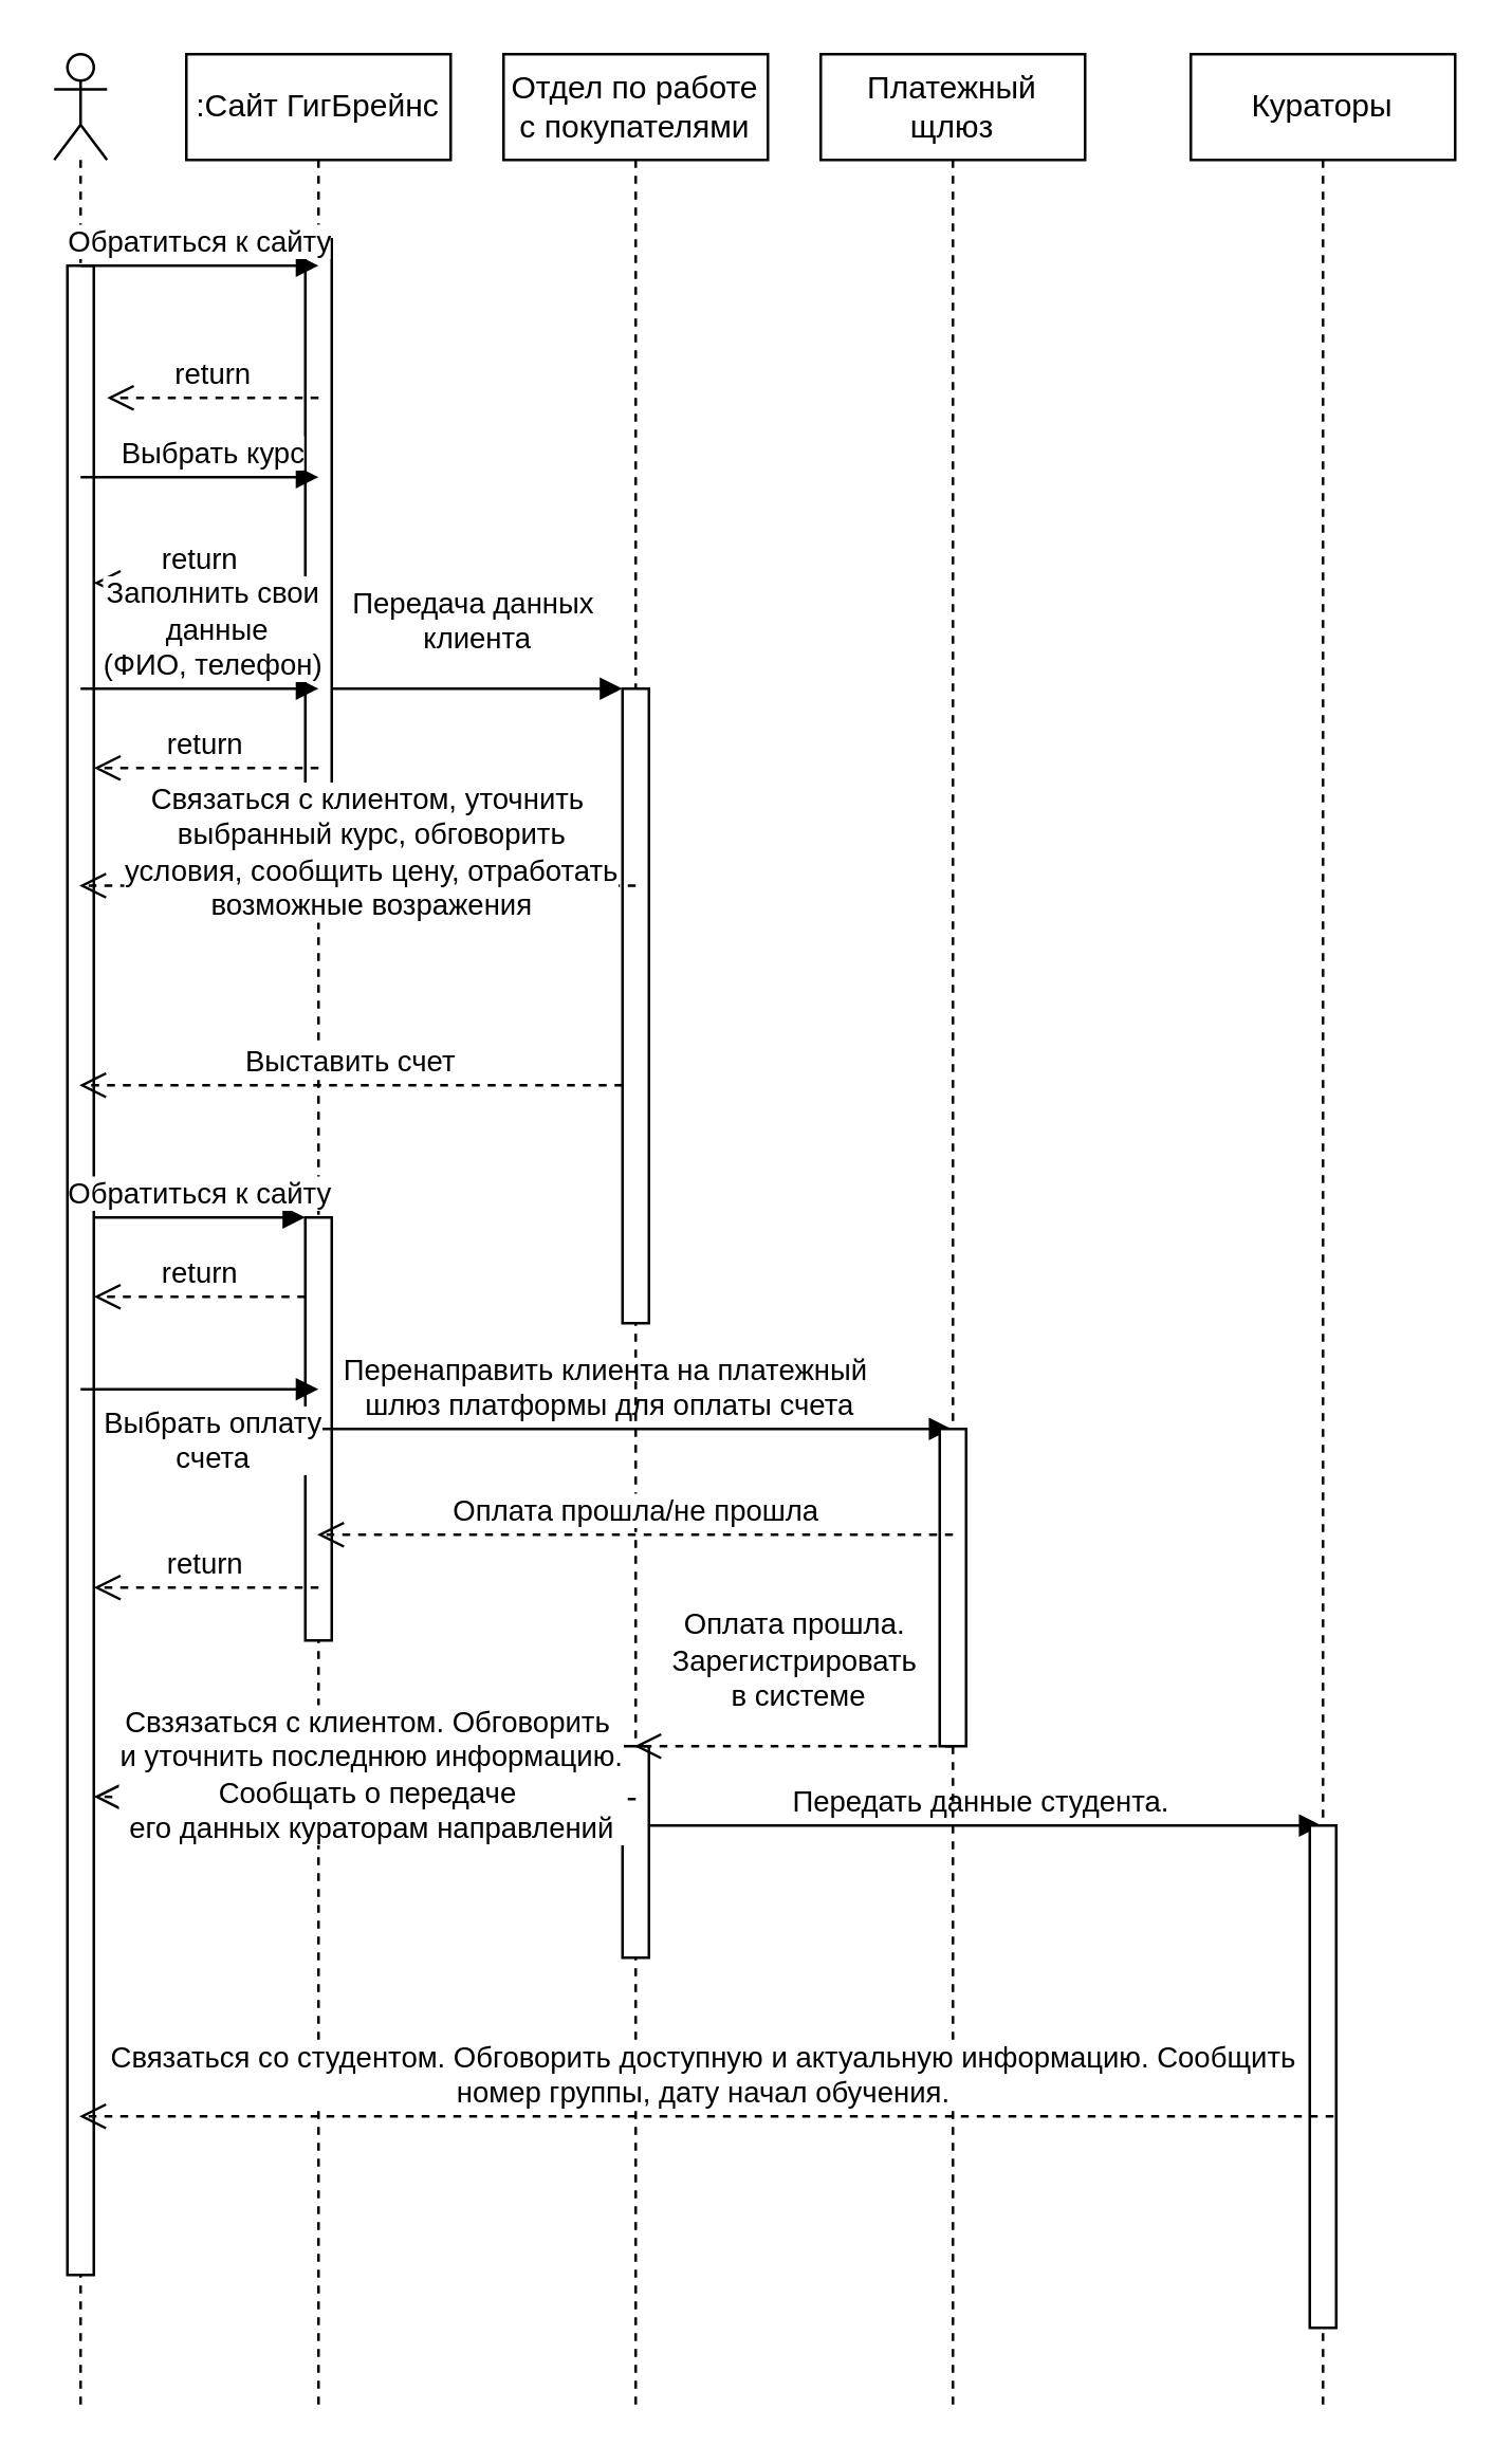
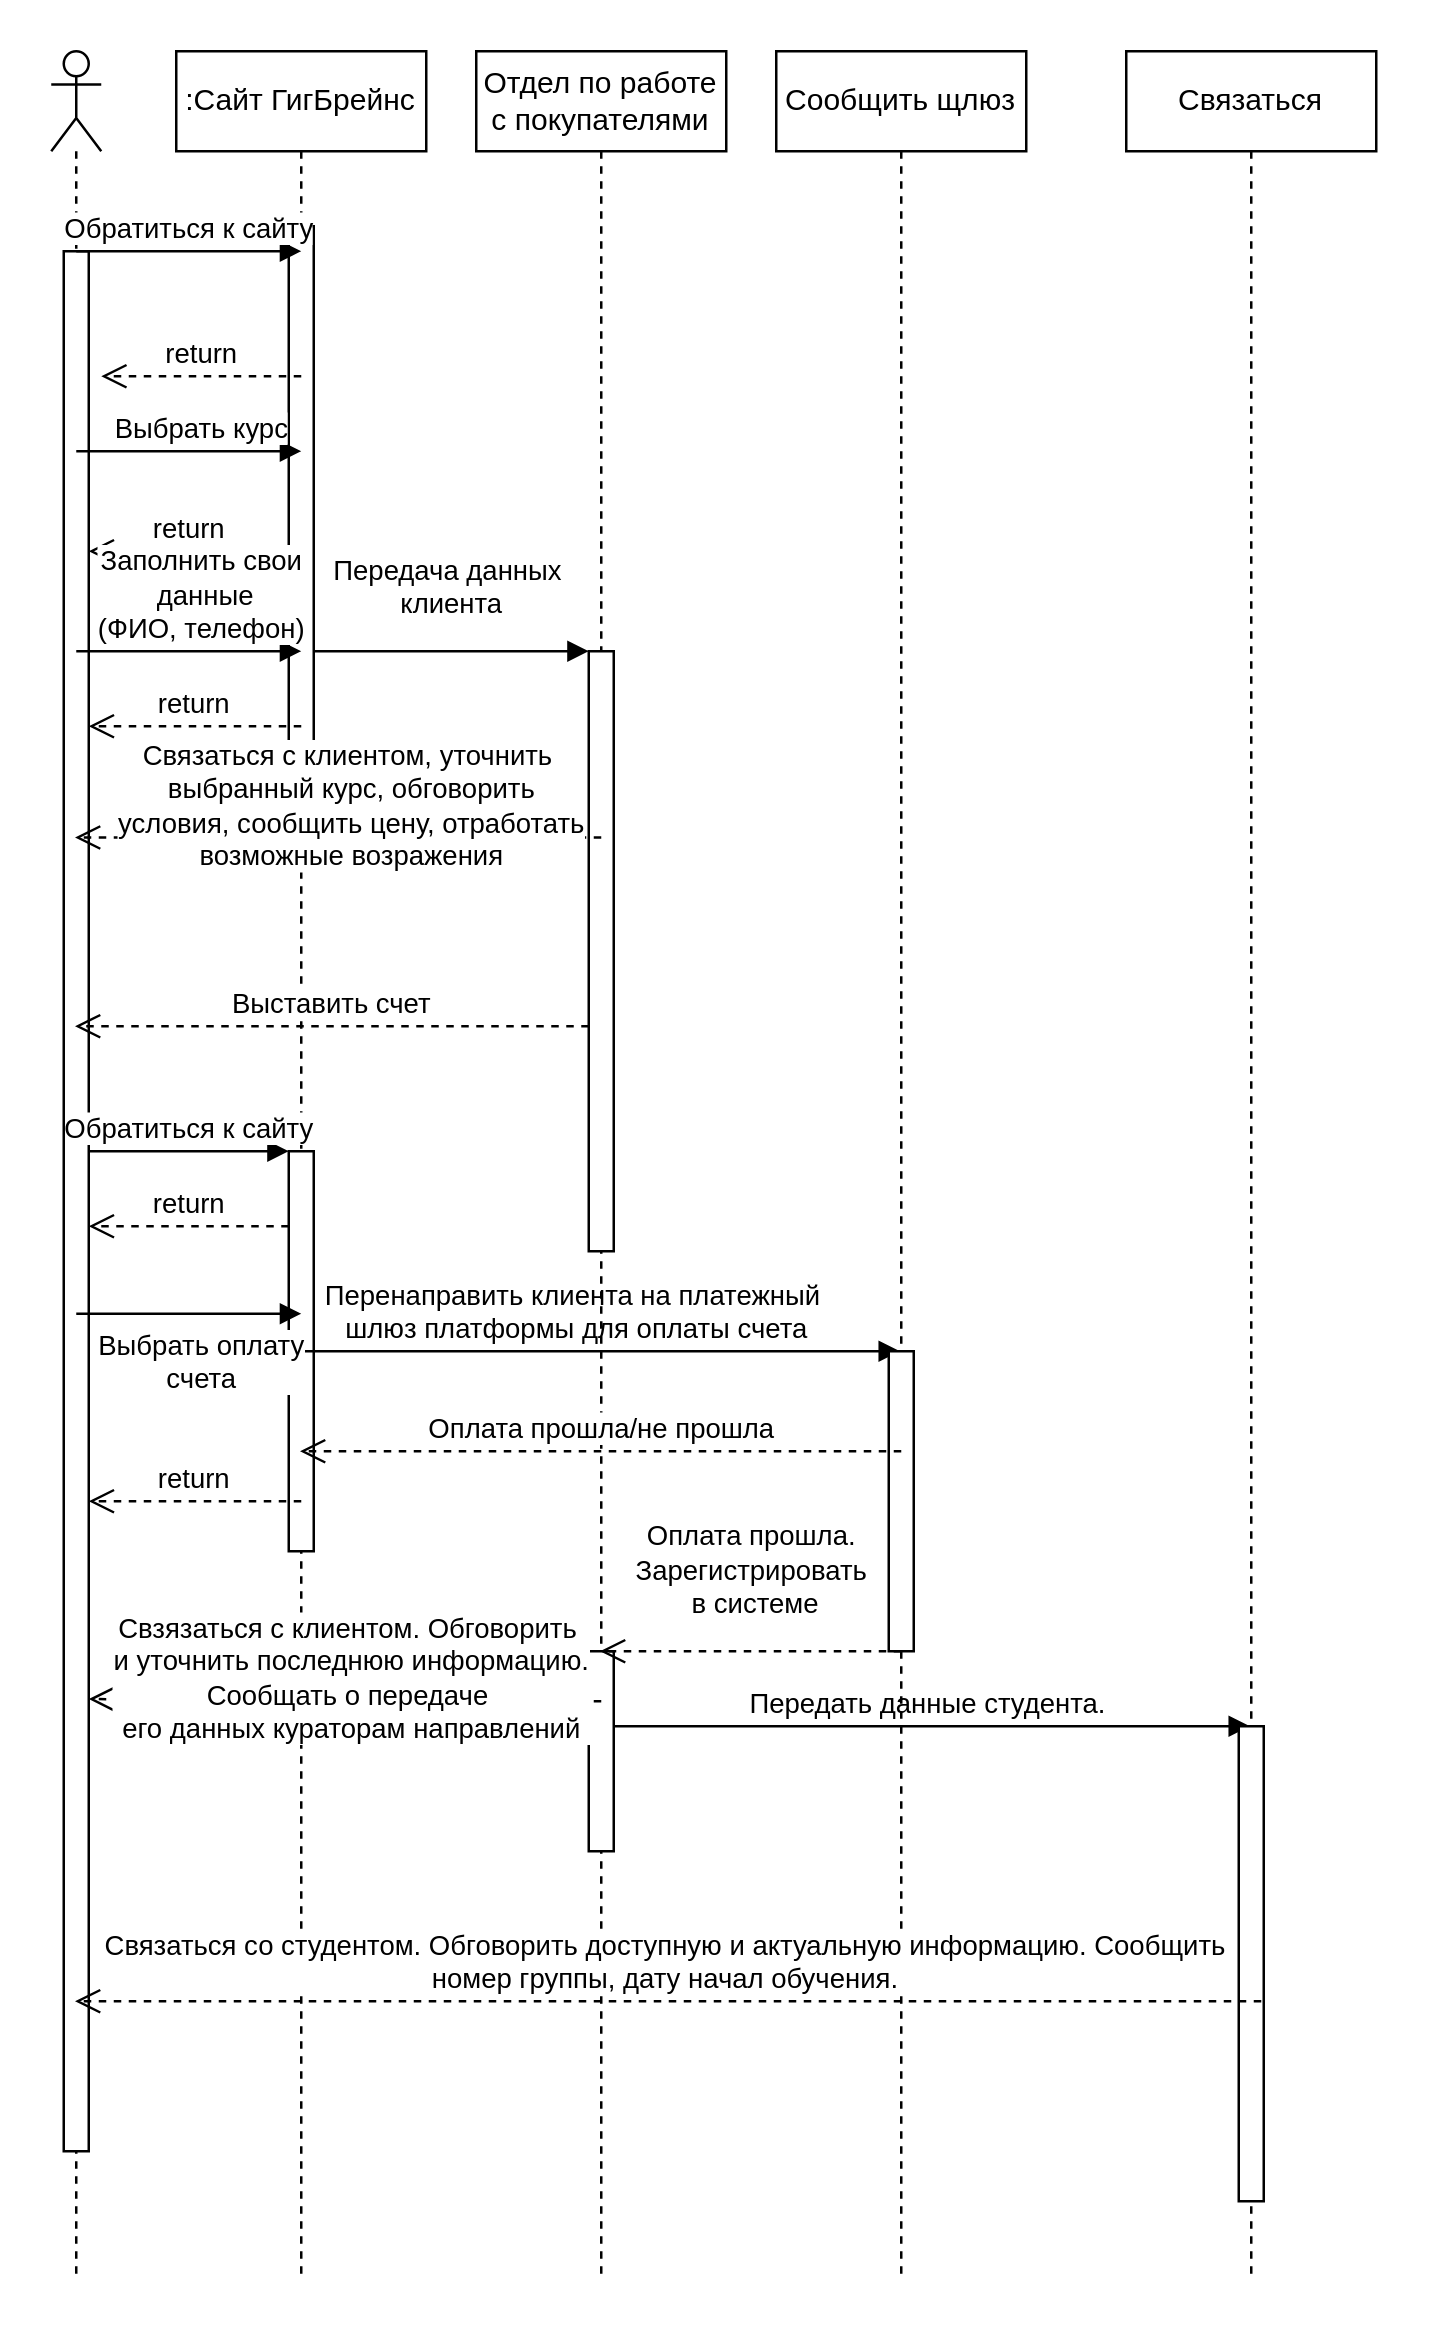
  <mxCell id="0" />
  <mxCell id="1" parent="0" />
  <mxCell id="2" value="" style="shape=umlLifeline;participant=umlActor;perimeter=lifelinePerimeter;whiteSpace=wrap;html=1;container=1;collapsible=0;recursiveResize=0;verticalAlign=top;spacingTop=36;outlineConnect=0;" parent="1" vertex="1"><mxGeometry x="20" y="20" width="20" height="890" as="geometry" /></mxCell>
  <mxCell id="3" value="" style="html=1;points=[];perimeter=orthogonalPerimeter;" vertex="1" parent="2"><mxGeometry x="5" y="80" width="10" height="760" as="geometry" /></mxCell>
  <mxCell id="4" value=":Сайт ГигБрейнс" style="shape=umlLifeline;perimeter=lifelinePerimeter;whiteSpace=wrap;html=1;container=1;collapsible=0;recursiveResize=0;outlineConnect=0;" vertex="1" parent="1"><mxGeometry x="70" y="20" width="100" height="890" as="geometry" /></mxCell>
  <mxCell id="5" value="" style="html=1;points=[];perimeter=orthogonalPerimeter;" vertex="1" parent="4"><mxGeometry x="45" y="70" width="10" height="210" as="geometry" /></mxCell>
  <mxCell id="6" value="return" style="html=1;verticalAlign=bottom;endArrow=open;dashed=1;endSize=8;rounded=0;" edge="1" parent="4"><mxGeometry relative="1" as="geometry"><mxPoint x="45" y="200" as="sourcePoint" /><mxPoint x="-35" y="200" as="targetPoint" /></mxGeometry></mxCell>
  <mxCell id="7" value="Передача данных&amp;nbsp;&lt;br&gt;клиента" style="html=1;verticalAlign=bottom;endArrow=block;rounded=0;" edge="1" parent="4" target="17"><mxGeometry y="10" width="80" relative="1" as="geometry"><mxPoint x="55" y="240" as="sourcePoint" /><mxPoint x="145" y="240" as="targetPoint" /><mxPoint as="offset" /></mxGeometry></mxCell>
  <mxCell id="8" value="Обратиться к сайту" style="html=1;verticalAlign=bottom;endArrow=block;rounded=0;" edge="1" parent="4" target="9"><mxGeometry width="80" relative="1" as="geometry"><mxPoint x="-35" y="440" as="sourcePoint" /><mxPoint x="45" y="440" as="targetPoint" /></mxGeometry></mxCell>
  <mxCell id="9" value="" style="html=1;points=[];perimeter=orthogonalPerimeter;" vertex="1" parent="4"><mxGeometry x="45" y="440" width="10" height="160" as="geometry" /></mxCell>
  <mxCell id="10" value="return" style="html=1;verticalAlign=bottom;endArrow=open;dashed=1;endSize=8;rounded=0;" edge="1" parent="4"><mxGeometry relative="1" as="geometry"><mxPoint x="45" y="470" as="sourcePoint" /><mxPoint x="-35" y="470" as="targetPoint" /></mxGeometry></mxCell>
  <mxCell id="11" value="Перенаправить клиента на платежный&amp;nbsp;&lt;br&gt;шлюз платформы для оплаты счета" style="html=1;verticalAlign=bottom;endArrow=block;rounded=0;" edge="1" parent="4" target="23"><mxGeometry x="-0.081" width="80" relative="1" as="geometry"><mxPoint x="50" y="520" as="sourcePoint" /><mxPoint x="130" y="520" as="targetPoint" /><mxPoint as="offset" /></mxGeometry></mxCell>
  <mxCell id="12" value="Обратиться к сайту&lt;br&gt;" style="html=1;verticalAlign=bottom;endArrow=block;rounded=0;" edge="1" parent="1"><mxGeometry width="80" relative="1" as="geometry"><mxPoint x="30" y="100" as="sourcePoint" /><mxPoint x="120" y="100" as="targetPoint" /></mxGeometry></mxCell>
  <mxCell id="13" value="return" style="html=1;verticalAlign=bottom;endArrow=open;dashed=1;endSize=8;rounded=0;" edge="1" parent="1"><mxGeometry relative="1" as="geometry"><mxPoint x="120" y="150" as="sourcePoint" /><mxPoint x="40" y="150" as="targetPoint" /></mxGeometry></mxCell>
  <mxCell id="14" value="Выбрать курс" style="html=1;verticalAlign=bottom;endArrow=block;rounded=0;" edge="1" parent="1"><mxGeometry x="0.111" width="80" relative="1" as="geometry"><mxPoint x="30" y="180" as="sourcePoint" /><mxPoint x="120" y="180" as="targetPoint" /><mxPoint as="offset" /></mxGeometry></mxCell>
  <mxCell id="15" value="Заполнить свои&lt;br&gt;&amp;nbsp;данные&lt;br&gt;(ФИО, телефон)" style="html=1;verticalAlign=bottom;endArrow=block;rounded=0;" edge="1" parent="1"><mxGeometry x="0.111" width="80" relative="1" as="geometry"><mxPoint x="30" y="260" as="sourcePoint" /><mxPoint x="120" y="260" as="targetPoint" /><mxPoint as="offset" /></mxGeometry></mxCell>
  <mxCell id="16" value="Отдел по работе с покупателями" style="shape=umlLifeline;perimeter=lifelinePerimeter;whiteSpace=wrap;html=1;container=1;collapsible=0;recursiveResize=0;outlineConnect=0;" vertex="1" parent="1"><mxGeometry x="190" y="20" width="100" height="890" as="geometry" /></mxCell>
  <mxCell id="17" value="" style="html=1;points=[];perimeter=orthogonalPerimeter;" vertex="1" parent="16"><mxGeometry x="45" y="240" width="10" height="240" as="geometry" /></mxCell>
  <mxCell id="18" value="Выставить счет" style="html=1;verticalAlign=bottom;endArrow=open;dashed=1;endSize=8;rounded=0;" edge="1" parent="16" target="2"><mxGeometry relative="1" as="geometry"><mxPoint x="45" y="390" as="sourcePoint" /><mxPoint x="-35" y="390" as="targetPoint" /></mxGeometry></mxCell>
  <mxCell id="19" value="" style="html=1;points=[];perimeter=orthogonalPerimeter;" vertex="1" parent="16"><mxGeometry x="45" y="640" width="10" height="80" as="geometry" /></mxCell>
  <mxCell id="20" value="Передать данные студента.&amp;nbsp;" style="html=1;verticalAlign=bottom;endArrow=block;rounded=0;" edge="1" parent="16" target="30"><mxGeometry width="80" relative="1" as="geometry"><mxPoint x="55" y="670" as="sourcePoint" /><mxPoint x="135" y="670" as="targetPoint" /></mxGeometry></mxCell>
  <mxCell id="21" value="return" style="html=1;verticalAlign=bottom;endArrow=open;dashed=1;endSize=8;rounded=0;" edge="1" parent="1" target="3"><mxGeometry relative="1" as="geometry"><mxPoint x="120" y="290" as="sourcePoint" /><mxPoint x="40" y="290" as="targetPoint" /></mxGeometry></mxCell>
  <mxCell id="22" value="Связаться с клиентом, уточнить&amp;nbsp;&lt;br&gt;выбранный курс, обговорить&lt;br&gt;условия,&amp;nbsp;сообщить цену, отработать &lt;br&gt;возможные возражения" style="html=1;verticalAlign=bottom;endArrow=open;dashed=1;endSize=8;rounded=0;" edge="1" parent="1" target="2"><mxGeometry x="-0.05" y="16" relative="1" as="geometry"><mxPoint x="240" y="334.5" as="sourcePoint" /><mxPoint x="160" y="334.5" as="targetPoint" /><mxPoint as="offset" /></mxGeometry></mxCell>
- <mxCell id="23" value="Платежный щлюз" style="shape=umlLifeline;perimeter=lifelinePerimeter;whiteSpace=wrap;html=1;container=1;collapsible=0;recursiveResize=0;outlineConnect=0;" vertex="1" parent="1"><mxGeometry x="310" y="20" width="100" height="890" as="geometry" /></mxCell>
+ <mxCell id="23" value="Сообщить щлюз" style="shape=umlLifeline;perimeter=lifelinePerimeter;whiteSpace=wrap;html=1;container=1;collapsible=0;recursiveResize=0;outlineConnect=0;" vertex="1" parent="1"><mxGeometry x="310" y="20" width="100" height="890" as="geometry" /></mxCell>
  <mxCell id="24" value="" style="html=1;points=[];perimeter=orthogonalPerimeter;" vertex="1" parent="23"><mxGeometry x="45" y="520" width="10" height="120" as="geometry" /></mxCell>
  <mxCell id="25" value="Выбрать оплату&lt;br&gt;счета" style="html=1;verticalAlign=bottom;endArrow=block;rounded=0;" edge="1" parent="1"><mxGeometry x="0.111" y="-35" width="80" relative="1" as="geometry"><mxPoint x="30" y="525" as="sourcePoint" /><mxPoint x="120" y="525" as="targetPoint" /><mxPoint as="offset" /></mxGeometry></mxCell>
  <mxCell id="26" value="Оплата прошла/не прошла" style="html=1;verticalAlign=bottom;endArrow=open;dashed=1;endSize=8;rounded=0;" edge="1" parent="1" target="4"><mxGeometry relative="1" as="geometry"><mxPoint x="360" y="580" as="sourcePoint" /><mxPoint x="280" y="580" as="targetPoint" /></mxGeometry></mxCell>
  <mxCell id="27" value="return" style="html=1;verticalAlign=bottom;endArrow=open;dashed=1;endSize=8;rounded=0;" edge="1" parent="1" target="3"><mxGeometry relative="1" as="geometry"><mxPoint x="120" y="600" as="sourcePoint" /><mxPoint x="40" y="600" as="targetPoint" /></mxGeometry></mxCell>
  <mxCell id="28" value="Оплата прошла. &lt;br&gt;Зарегистрировать&lt;br&gt;&amp;nbsp;в системе" style="html=1;verticalAlign=bottom;endArrow=open;dashed=1;endSize=8;rounded=0;" edge="1" parent="1" target="16"><mxGeometry x="-0.003" y="-10" relative="1" as="geometry"><mxPoint x="360" y="660" as="sourcePoint" /><mxPoint x="280" y="660" as="targetPoint" /><mxPoint as="offset" /></mxGeometry></mxCell>
  <mxCell id="29" value="Свзязаться с клиентом. Обговорить&amp;nbsp;&lt;br&gt;и уточнить последнюю информацию.&lt;br&gt;Сообщать о передаче&amp;nbsp;&lt;br&gt;его данных кураторам направлений" style="html=1;verticalAlign=bottom;endArrow=open;dashed=1;endSize=8;rounded=0;entryX=1;entryY=0.762;entryDx=0;entryDy=0;entryPerimeter=0;" edge="1" parent="1" target="3"><mxGeometry x="-0.025" y="20" relative="1" as="geometry"><mxPoint x="240" y="680" as="sourcePoint" /><mxPoint x="160" y="680" as="targetPoint" /><mxPoint as="offset" /></mxGeometry></mxCell>
- <mxCell id="30" value="Кураторы" style="shape=umlLifeline;perimeter=lifelinePerimeter;whiteSpace=wrap;html=1;container=1;collapsible=0;recursiveResize=0;outlineConnect=0;" vertex="1" parent="1"><mxGeometry x="450" y="20" width="100" height="890" as="geometry" /></mxCell>
+ <mxCell id="30" value="Связаться" style="shape=umlLifeline;perimeter=lifelinePerimeter;whiteSpace=wrap;html=1;container=1;collapsible=0;recursiveResize=0;outlineConnect=0;" vertex="1" parent="1"><mxGeometry x="450" y="20" width="100" height="890" as="geometry" /></mxCell>
  <mxCell id="31" value="" style="html=1;points=[];perimeter=orthogonalPerimeter;" vertex="1" parent="30"><mxGeometry x="45" y="670" width="10" height="190" as="geometry" /></mxCell>
  <mxCell id="32" value="Связаться со студентом. Обговорить доступную и актуальную информацию. Сообщить&amp;nbsp;&lt;br&gt;номер группы, дату начал обучения.&amp;nbsp;" style="html=1;verticalAlign=bottom;endArrow=open;dashed=1;endSize=8;rounded=0;" edge="1" parent="1" target="2"><mxGeometry relative="1" as="geometry"><mxPoint x="504" y="800" as="sourcePoint" /><mxPoint x="424" y="800" as="targetPoint" /></mxGeometry></mxCell>
